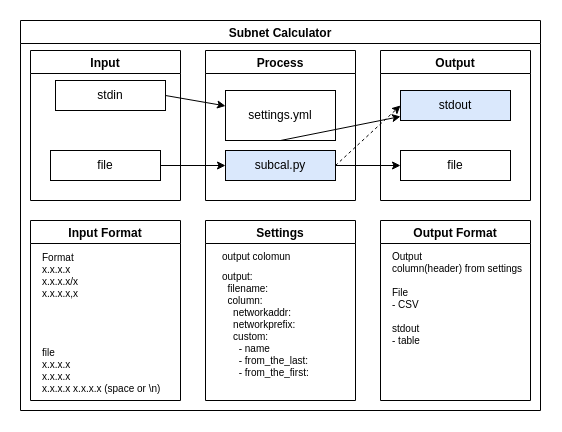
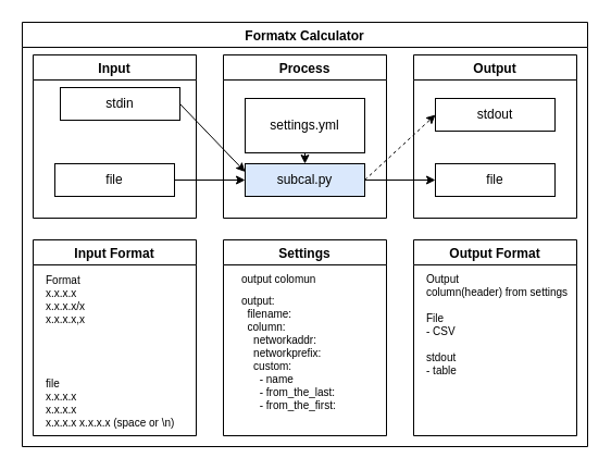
  <mxCell id="0" />
  <mxCell id="1" parent="0" />
- <mxCell id="2" value="Subnet Calculator" style="swimlane;" parent="1" vertex="1"><mxGeometry x="20" y="20" width="520" height="390" as="geometry" /></mxCell>
- <mxCell id="3" style="edgeStyle=none;html=1;exitX=1;exitY=0.5;exitDx=0;exitDy=0;" parent="2" source="8" target="12" edge="1"><mxGeometry relative="1" as="geometry" /></mxCell>
+ <mxCell id="2" value="Formatx Calculator" style="swimlane;" parent="1" vertex="1"><mxGeometry x="20" y="20" width="520" height="390" as="geometry" /></mxCell>
+ <mxCell id="3" style="edgeStyle=none;html=1;exitX=1;exitY=0.5;exitDx=0;exitDy=0;entryX=0;entryY=0.25;entryDx=0;entryDy=0;" parent="2" source="8" target="11" edge="1"><mxGeometry relative="1" as="geometry" /></mxCell>
  <mxCell id="4" style="edgeStyle=none;html=1;exitX=1;exitY=0.5;exitDx=0;exitDy=0;entryX=0;entryY=0.5;entryDx=0;entryDy=0;dashed=1;" parent="2" source="11" target="15" edge="1"><mxGeometry relative="1" as="geometry" /></mxCell>
  <mxCell id="5" style="edgeStyle=none;html=1;exitX=1;exitY=0.5;exitDx=0;exitDy=0;entryX=0;entryY=0.5;entryDx=0;entryDy=0;" parent="2" source="11" target="16" edge="1"><mxGeometry relative="1" as="geometry" /></mxCell>
  <mxCell id="6" style="edgeStyle=none;html=1;exitX=1;exitY=0.5;exitDx=0;exitDy=0;entryX=0;entryY=0.5;entryDx=0;entryDy=0;" parent="2" source="9" target="11" edge="1"><mxGeometry relative="1" as="geometry"><mxPoint x="140" y="95" as="targetPoint" /></mxGeometry></mxCell>
  <mxCell id="7" value="Input" style="swimlane;" parent="2" vertex="1"><mxGeometry x="10" y="30" width="150" height="150" as="geometry" /></mxCell>
  <mxCell id="8" value="stdin" style="whiteSpace=wrap;html=1;" parent="7" vertex="1"><mxGeometry x="25" y="30" width="110" height="30" as="geometry" /></mxCell>
  <mxCell id="9" value="file" style="whiteSpace=wrap;html=1;" parent="7" vertex="1"><mxGeometry x="20" y="100" width="110" height="30" as="geometry" /></mxCell>
  <mxCell id="10" value="Process" style="swimlane;" parent="2" vertex="1"><mxGeometry x="185" y="30" width="150" height="150" as="geometry" /></mxCell>
  <mxCell id="11" value="subcal.py" style="whiteSpace=wrap;html=1;fillColor=#dae8fc;" parent="10" vertex="1"><mxGeometry x="20" y="100" width="110" height="30" as="geometry" /></mxCell>
  <mxCell id="12" value="settings.yml" style="whiteSpace=wrap;html=1;" parent="10" vertex="1"><mxGeometry x="20" y="40" width="110" height="50" as="geometry" /></mxCell>
- <mxCell id="13" style="edgeStyle=none;html=1;exitX=0.5;exitY=1;exitDx=0;exitDy=0;" parent="10" source="12" target="15" edge="1"><mxGeometry relative="1" as="geometry" /></mxCell>
+ <mxCell id="13" style="edgeStyle=none;html=1;exitX=0.5;exitY=1;exitDx=0;exitDy=0;entryX=0.5;entryY=0;entryDx=0;entryDy=0;" parent="10" source="12" target="11" edge="1"><mxGeometry relative="1" as="geometry" /></mxCell>
  <mxCell id="14" value="Output" style="swimlane;" parent="2" vertex="1"><mxGeometry x="360" y="30" width="150" height="150" as="geometry" /></mxCell>
- <mxCell id="15" value="stdout" style="whiteSpace=wrap;html=1;fillColor=#dae8fc;" parent="14" vertex="1"><mxGeometry x="20" y="40" width="110" height="30" as="geometry" /></mxCell>
+ <mxCell id="15" value="stdout" style="whiteSpace=wrap;html=1;" parent="14" vertex="1"><mxGeometry x="20" y="40" width="110" height="30" as="geometry" /></mxCell>
  <mxCell id="16" value="file" style="whiteSpace=wrap;html=1;" parent="14" vertex="1"><mxGeometry x="20" y="100" width="110" height="30" as="geometry" /></mxCell>
  <mxCell id="17" value="Input Format" style="swimlane;" parent="2" vertex="1"><mxGeometry x="10" y="200" width="150" height="180" as="geometry" /></mxCell>
  <mxCell id="18" value="Format&lt;br style=&quot;font-size: 10px;&quot;&gt;x.x.x.x&lt;br style=&quot;font-size: 10px;&quot;&gt;x.x.x.x/x&lt;br style=&quot;font-size: 10px;&quot;&gt;x.x.x.x,x" style="text;html=1;align=left;verticalAlign=top;resizable=0;points=[];autosize=1;strokeColor=none;fillColor=none;fontSize=10;" parent="17" vertex="1"><mxGeometry x="10" y="25" width="60" height="50" as="geometry" /></mxCell>
  <mxCell id="19" value="file&lt;br&gt;x.x.x.x&lt;br&gt;x.x.x.x&lt;br&gt;x.x.x.x x.x.x.x (space or \n)" style="text;html=1;align=left;verticalAlign=top;resizable=0;points=[];autosize=1;strokeColor=none;fillColor=none;fontSize=10;" parent="17" vertex="1"><mxGeometry x="10" y="120" width="130" height="50" as="geometry" /></mxCell>
  <mxCell id="20" value="Settings" style="swimlane;" parent="2" vertex="1"><mxGeometry x="185" y="200" width="150" height="180" as="geometry" /></mxCell>
  <mxCell id="21" value="output colomun&lt;br&gt;" style="text;html=1;align=left;verticalAlign=top;resizable=0;points=[];autosize=1;strokeColor=none;fillColor=none;fontSize=10;" parent="20" vertex="1"><mxGeometry x="15" y="24" width="80" height="20" as="geometry" /></mxCell>
  <mxCell id="22" value="output:&lt;br&gt;&amp;nbsp; filename:&lt;br&gt;&amp;nbsp; column:&lt;br&gt;&amp;nbsp; &amp;nbsp; networkaddr:&lt;br&gt;&amp;nbsp; &amp;nbsp; networkprefix:&lt;br&gt;&amp;nbsp; &amp;nbsp; custom:&lt;br&gt;&amp;nbsp; &amp;nbsp; &amp;nbsp; - name&lt;br&gt;&amp;nbsp; &amp;nbsp; &amp;nbsp; - from_the_last:&lt;br&gt;&amp;nbsp; &amp;nbsp; &amp;nbsp; - from_the_first:&lt;br&gt;&amp;nbsp; &amp;nbsp;&amp;nbsp;&lt;br&gt;&amp;nbsp;&amp;nbsp;" style="text;html=1;align=left;verticalAlign=top;resizable=0;points=[];autosize=1;strokeColor=none;fillColor=none;fontSize=10;" parent="20" vertex="1"><mxGeometry x="15" y="44" width="100" height="140" as="geometry" /></mxCell>
  <mxCell id="23" value="Output Format" style="swimlane;" parent="2" vertex="1"><mxGeometry x="360" y="200" width="150" height="180" as="geometry" /></mxCell>
  <mxCell id="24" value="Output&lt;br&gt;column(header) from settings&lt;br&gt;&lt;br&gt;File&lt;br&gt;- CSV&lt;br&gt;&lt;br&gt;stdout&lt;br&gt;- table" style="text;html=1;align=left;verticalAlign=top;resizable=0;points=[];autosize=1;strokeColor=none;fillColor=none;fontSize=10;" parent="23" vertex="1"><mxGeometry x="10" y="24" width="150" height="100" as="geometry" /></mxCell>
